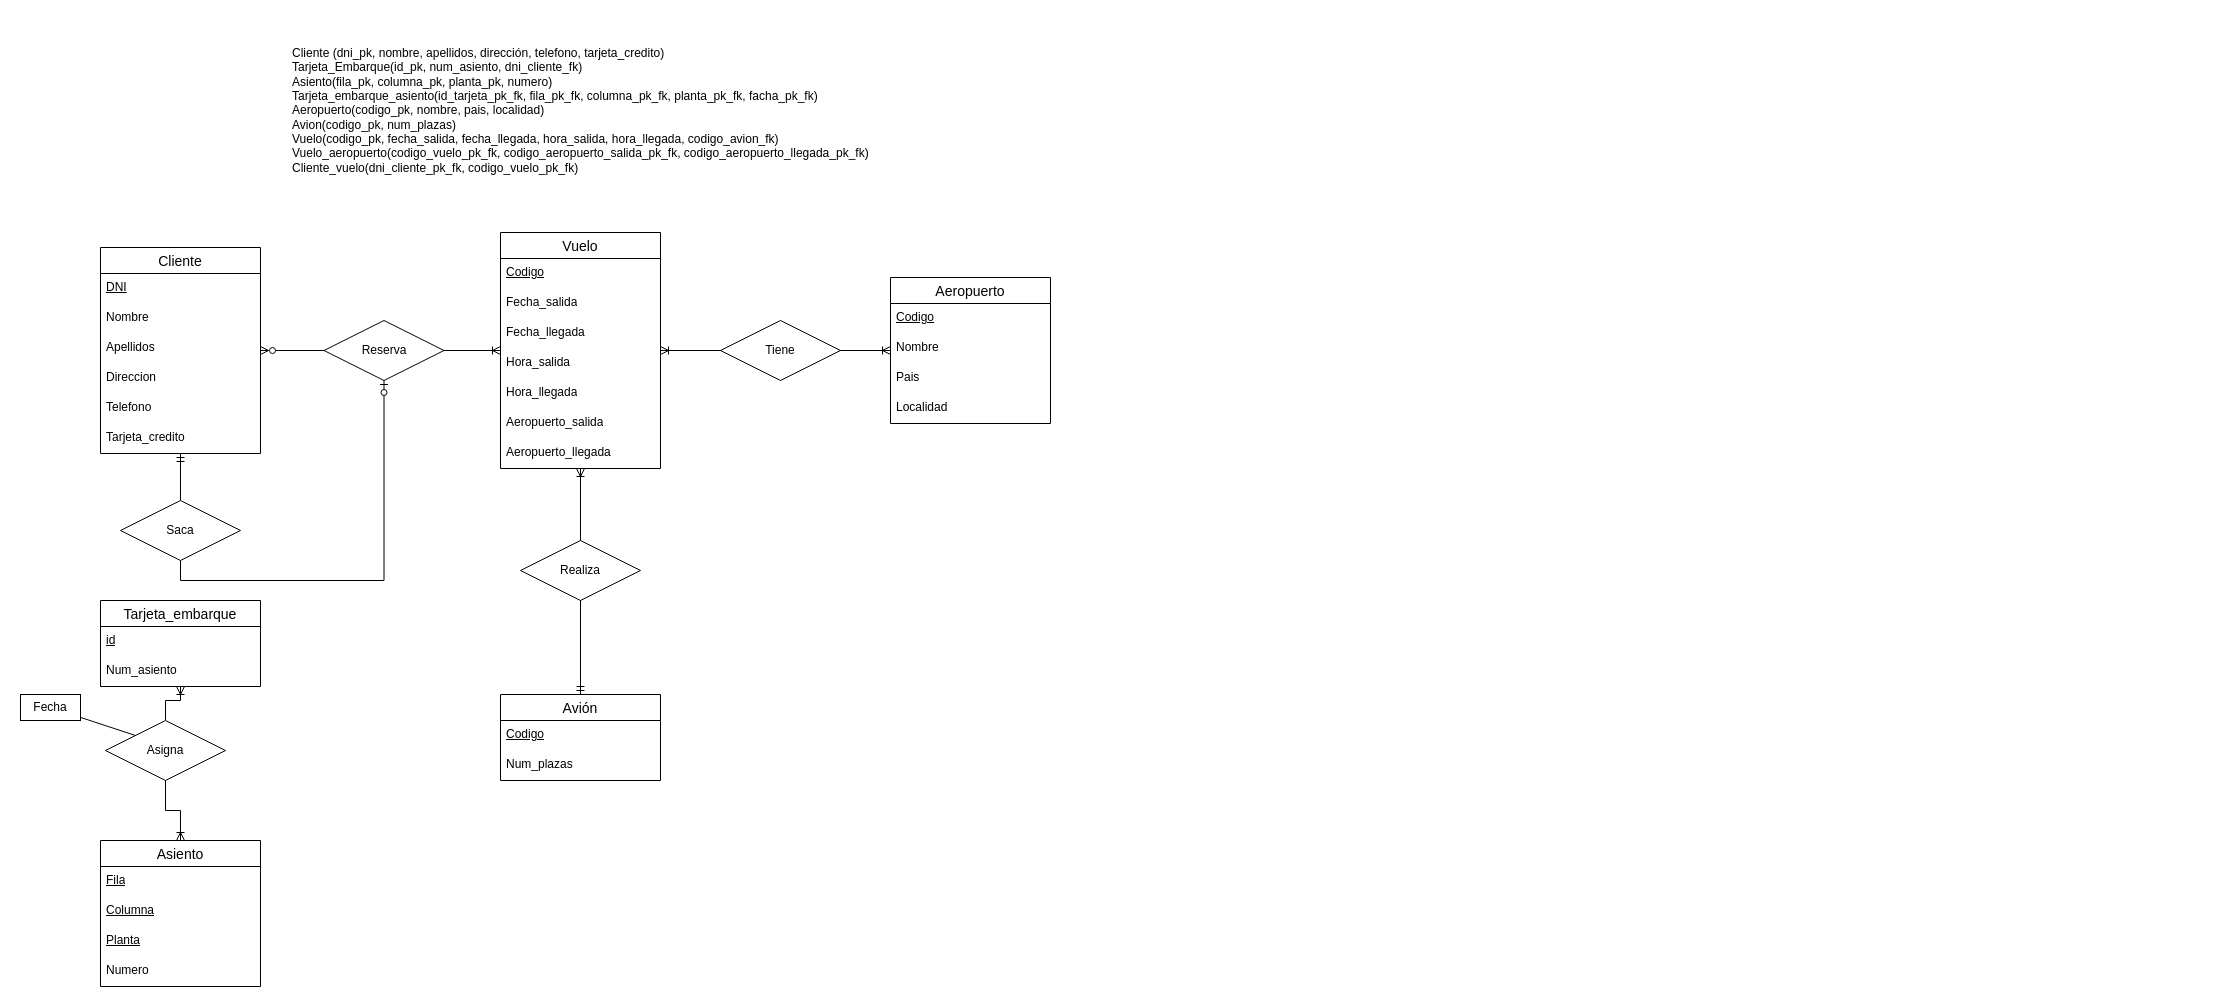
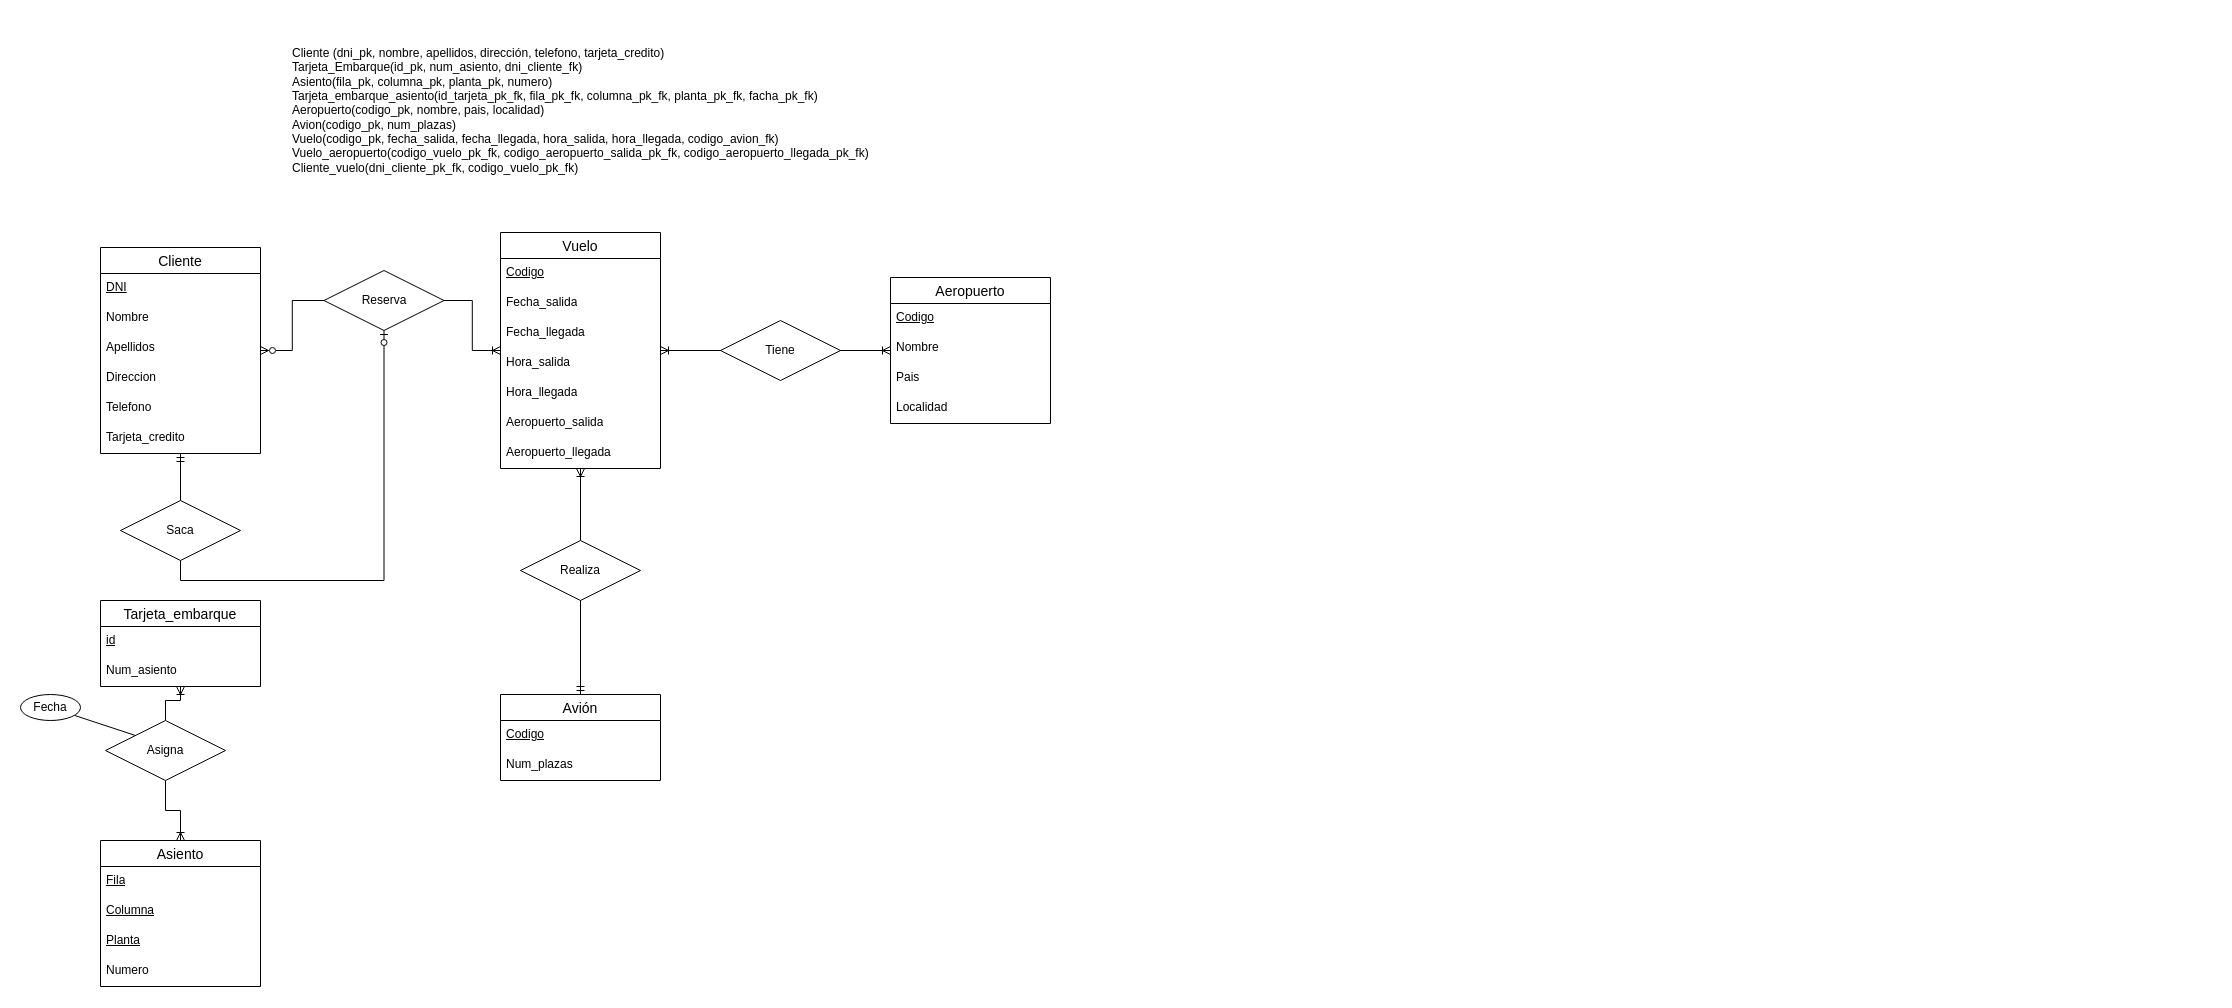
  <mxCell id="0" />
  <mxCell id="1" parent="0" />
  <mxCell id="2" value="Cliente" style="swimlane;fontStyle=0;childLayout=stackLayout;horizontal=1;startSize=26;horizontalStack=0;resizeParent=1;resizeParentMax=0;resizeLast=0;collapsible=1;marginBottom=0;align=center;fontSize=14;" parent="1" vertex="1"><mxGeometry x="100" y="247" width="160" height="206" as="geometry" /></mxCell>
  <mxCell id="3" value="&lt;u&gt;DNI&lt;/u&gt;" style="text;strokeColor=none;fillColor=none;spacingLeft=4;spacingRight=4;overflow=hidden;rotatable=0;points=[[0,0.5],[1,0.5]];portConstraint=eastwest;fontSize=12;whiteSpace=wrap;html=1;" parent="2" vertex="1"><mxGeometry y="26" width="160" height="30" as="geometry" /></mxCell>
  <mxCell id="4" value="Nombre" style="text;strokeColor=none;fillColor=none;spacingLeft=4;spacingRight=4;overflow=hidden;rotatable=0;points=[[0,0.5],[1,0.5]];portConstraint=eastwest;fontSize=12;whiteSpace=wrap;html=1;" parent="2" vertex="1"><mxGeometry y="56" width="160" height="30" as="geometry" /></mxCell>
  <mxCell id="5" value="Apellidos" style="text;strokeColor=none;fillColor=none;spacingLeft=4;spacingRight=4;overflow=hidden;rotatable=0;points=[[0,0.5],[1,0.5]];portConstraint=eastwest;fontSize=12;whiteSpace=wrap;html=1;" parent="2" vertex="1"><mxGeometry y="86" width="160" height="30" as="geometry" /></mxCell>
  <mxCell id="6" value="Direccion" style="text;strokeColor=none;fillColor=none;spacingLeft=4;spacingRight=4;overflow=hidden;rotatable=0;points=[[0,0.5],[1,0.5]];portConstraint=eastwest;fontSize=12;whiteSpace=wrap;html=1;" parent="2" vertex="1"><mxGeometry y="116" width="160" height="30" as="geometry" /></mxCell>
  <mxCell id="7" value="Telefono" style="text;strokeColor=none;fillColor=none;spacingLeft=4;spacingRight=4;overflow=hidden;rotatable=0;points=[[0,0.5],[1,0.5]];portConstraint=eastwest;fontSize=12;whiteSpace=wrap;html=1;" parent="2" vertex="1"><mxGeometry y="146" width="160" height="30" as="geometry" /></mxCell>
  <mxCell id="8" value="Tarjeta_credito" style="text;strokeColor=none;fillColor=none;spacingLeft=4;spacingRight=4;overflow=hidden;rotatable=0;points=[[0,0.5],[1,0.5]];portConstraint=eastwest;fontSize=12;whiteSpace=wrap;html=1;" parent="2" vertex="1"><mxGeometry y="176" width="160" height="30" as="geometry" /></mxCell>
  <mxCell id="9" value="Vuelo" style="swimlane;fontStyle=0;childLayout=stackLayout;horizontal=1;startSize=26;horizontalStack=0;resizeParent=1;resizeParentMax=0;resizeLast=0;collapsible=1;marginBottom=0;align=center;fontSize=14;" parent="1" vertex="1"><mxGeometry x="500" y="232" width="160" height="236" as="geometry" /></mxCell>
  <mxCell id="10" value="&lt;u&gt;Codigo&lt;/u&gt;" style="text;strokeColor=none;fillColor=none;spacingLeft=4;spacingRight=4;overflow=hidden;rotatable=0;points=[[0,0.5],[1,0.5]];portConstraint=eastwest;fontSize=12;whiteSpace=wrap;html=1;" parent="9" vertex="1"><mxGeometry y="26" width="160" height="30" as="geometry" /></mxCell>
  <mxCell id="11" value="Fecha_salida" style="text;strokeColor=none;fillColor=none;spacingLeft=4;spacingRight=4;overflow=hidden;rotatable=0;points=[[0,0.5],[1,0.5]];portConstraint=eastwest;fontSize=12;whiteSpace=wrap;html=1;" parent="9" vertex="1"><mxGeometry y="56" width="160" height="30" as="geometry" /></mxCell>
  <mxCell id="12" value="Fecha_llegada" style="text;strokeColor=none;fillColor=none;spacingLeft=4;spacingRight=4;overflow=hidden;rotatable=0;points=[[0,0.5],[1,0.5]];portConstraint=eastwest;fontSize=12;whiteSpace=wrap;html=1;" parent="9" vertex="1"><mxGeometry y="86" width="160" height="30" as="geometry" /></mxCell>
  <mxCell id="13" value="Hora_salida" style="text;strokeColor=none;fillColor=none;spacingLeft=4;spacingRight=4;overflow=hidden;rotatable=0;points=[[0,0.5],[1,0.5]];portConstraint=eastwest;fontSize=12;whiteSpace=wrap;html=1;" parent="9" vertex="1"><mxGeometry y="116" width="160" height="30" as="geometry" /></mxCell>
  <mxCell id="14" value="Hora_llegada" style="text;strokeColor=none;fillColor=none;spacingLeft=4;spacingRight=4;overflow=hidden;rotatable=0;points=[[0,0.5],[1,0.5]];portConstraint=eastwest;fontSize=12;whiteSpace=wrap;html=1;" parent="9" vertex="1"><mxGeometry y="146" width="160" height="30" as="geometry" /></mxCell>
  <mxCell id="15" value="Aeropuerto_salida" style="text;strokeColor=none;fillColor=none;spacingLeft=4;spacingRight=4;overflow=hidden;rotatable=0;points=[[0,0.5],[1,0.5]];portConstraint=eastwest;fontSize=12;whiteSpace=wrap;html=1;" parent="9" vertex="1"><mxGeometry y="176" width="160" height="30" as="geometry" /></mxCell>
  <mxCell id="16" value="Aeropuerto_llegada" style="text;strokeColor=none;fillColor=none;spacingLeft=4;spacingRight=4;overflow=hidden;rotatable=0;points=[[0,0.5],[1,0.5]];portConstraint=eastwest;fontSize=12;whiteSpace=wrap;html=1;" parent="9" vertex="1"><mxGeometry y="206" width="160" height="30" as="geometry" /></mxCell>
  <mxCell id="17" value="Asiento" style="swimlane;fontStyle=0;childLayout=stackLayout;horizontal=1;startSize=26;horizontalStack=0;resizeParent=1;resizeParentMax=0;resizeLast=0;collapsible=1;marginBottom=0;align=center;fontSize=14;" parent="1" vertex="1"><mxGeometry x="100" y="840" width="160" height="146" as="geometry" /></mxCell>
  <mxCell id="18" value="&lt;u&gt;Fila&lt;/u&gt;" style="text;strokeColor=none;fillColor=none;spacingLeft=4;spacingRight=4;overflow=hidden;rotatable=0;points=[[0,0.5],[1,0.5]];portConstraint=eastwest;fontSize=12;whiteSpace=wrap;html=1;" parent="17" vertex="1"><mxGeometry y="26" width="160" height="30" as="geometry" /></mxCell>
  <mxCell id="19" value="&lt;u&gt;Columna&lt;/u&gt;" style="text;strokeColor=none;fillColor=none;spacingLeft=4;spacingRight=4;overflow=hidden;rotatable=0;points=[[0,0.5],[1,0.5]];portConstraint=eastwest;fontSize=12;whiteSpace=wrap;html=1;" parent="17" vertex="1"><mxGeometry y="56" width="160" height="30" as="geometry" /></mxCell>
  <mxCell id="20" value="&lt;u&gt;Planta&lt;/u&gt;" style="text;strokeColor=none;fillColor=none;spacingLeft=4;spacingRight=4;overflow=hidden;rotatable=0;points=[[0,0.5],[1,0.5]];portConstraint=eastwest;fontSize=12;whiteSpace=wrap;html=1;" parent="17" vertex="1"><mxGeometry y="86" width="160" height="30" as="geometry" /></mxCell>
  <mxCell id="21" value="Numero" style="text;strokeColor=none;fillColor=none;spacingLeft=4;spacingRight=4;overflow=hidden;rotatable=0;points=[[0,0.5],[1,0.5]];portConstraint=eastwest;fontSize=12;whiteSpace=wrap;html=1;" parent="17" vertex="1"><mxGeometry y="116" width="160" height="30" as="geometry" /></mxCell>
  <mxCell id="22" value="Aeropuerto" style="swimlane;fontStyle=0;childLayout=stackLayout;horizontal=1;startSize=26;horizontalStack=0;resizeParent=1;resizeParentMax=0;resizeLast=0;collapsible=1;marginBottom=0;align=center;fontSize=14;" parent="1" vertex="1"><mxGeometry x="890" y="277" width="160" height="146" as="geometry" /></mxCell>
  <mxCell id="23" value="&lt;u&gt;Codigo&lt;/u&gt;" style="text;strokeColor=none;fillColor=none;spacingLeft=4;spacingRight=4;overflow=hidden;rotatable=0;points=[[0,0.5],[1,0.5]];portConstraint=eastwest;fontSize=12;whiteSpace=wrap;html=1;" parent="22" vertex="1"><mxGeometry y="26" width="160" height="30" as="geometry" /></mxCell>
  <mxCell id="24" value="Nombre" style="text;strokeColor=none;fillColor=none;spacingLeft=4;spacingRight=4;overflow=hidden;rotatable=0;points=[[0,0.5],[1,0.5]];portConstraint=eastwest;fontSize=12;whiteSpace=wrap;html=1;" parent="22" vertex="1"><mxGeometry y="56" width="160" height="30" as="geometry" /></mxCell>
  <mxCell id="25" value="Pais" style="text;strokeColor=none;fillColor=none;spacingLeft=4;spacingRight=4;overflow=hidden;rotatable=0;points=[[0,0.5],[1,0.5]];portConstraint=eastwest;fontSize=12;whiteSpace=wrap;html=1;" parent="22" vertex="1"><mxGeometry y="86" width="160" height="30" as="geometry" /></mxCell>
  <mxCell id="26" value="Localidad" style="text;strokeColor=none;fillColor=none;spacingLeft=4;spacingRight=4;overflow=hidden;rotatable=0;points=[[0,0.5],[1,0.5]];portConstraint=eastwest;fontSize=12;whiteSpace=wrap;html=1;" parent="22" vertex="1"><mxGeometry y="116" width="160" height="30" as="geometry" /></mxCell>
  <mxCell id="27" style="edgeStyle=orthogonalEdgeStyle;rounded=0;orthogonalLoop=1;jettySize=auto;html=1;exitX=0;exitY=0.5;exitDx=0;exitDy=0;endArrow=ERzeroToMany;endFill=0;" parent="1" source="29" target="2" edge="1"><mxGeometry relative="1" as="geometry" /></mxCell>
  <mxCell id="28" style="edgeStyle=orthogonalEdgeStyle;rounded=0;orthogonalLoop=1;jettySize=auto;html=1;exitX=1;exitY=0.5;exitDx=0;exitDy=0;endArrow=ERoneToMany;endFill=0;" parent="1" source="29" target="9" edge="1"><mxGeometry relative="1" as="geometry" /></mxCell>
- <mxCell id="29" value="&lt;div&gt;Reserva&lt;/div&gt;" style="shape=rhombus;perimeter=rhombusPerimeter;whiteSpace=wrap;html=1;align=center;" parent="1" vertex="1"><mxGeometry x="323.5" y="320" width="120" height="60" as="geometry" /></mxCell>
+ <mxCell id="29" value="&lt;div&gt;Reserva&lt;/div&gt;" style="shape=rhombus;perimeter=rhombusPerimeter;whiteSpace=wrap;html=1;align=center;" parent="1" vertex="1"><mxGeometry x="323.5" y="270" width="120" height="60" as="geometry" /></mxCell>
  <mxCell id="30" value="Tarjeta_embarque" style="swimlane;fontStyle=0;childLayout=stackLayout;horizontal=1;startSize=26;horizontalStack=0;resizeParent=1;resizeParentMax=0;resizeLast=0;collapsible=1;marginBottom=0;align=center;fontSize=14;" parent="1" vertex="1"><mxGeometry x="100" y="600" width="160" height="86" as="geometry" /></mxCell>
  <mxCell id="31" value="&lt;u&gt;id&lt;/u&gt;" style="text;strokeColor=none;fillColor=none;spacingLeft=4;spacingRight=4;overflow=hidden;rotatable=0;points=[[0,0.5],[1,0.5]];portConstraint=eastwest;fontSize=12;whiteSpace=wrap;html=1;" parent="30" vertex="1"><mxGeometry y="26" width="160" height="30" as="geometry" /></mxCell>
  <mxCell id="32" value="Num_asiento" style="text;strokeColor=none;fillColor=none;spacingLeft=4;spacingRight=4;overflow=hidden;rotatable=0;points=[[0,0.5],[1,0.5]];portConstraint=eastwest;fontSize=12;whiteSpace=wrap;html=1;" parent="30" vertex="1"><mxGeometry y="56" width="160" height="30" as="geometry" /></mxCell>
  <mxCell id="33" value="Avión" style="swimlane;fontStyle=0;childLayout=stackLayout;horizontal=1;startSize=26;horizontalStack=0;resizeParent=1;resizeParentMax=0;resizeLast=0;collapsible=1;marginBottom=0;align=center;fontSize=14;" parent="1" vertex="1"><mxGeometry x="500" y="694" width="160" height="86" as="geometry" /></mxCell>
  <mxCell id="34" value="&lt;u&gt;Codigo&lt;/u&gt;" style="text;strokeColor=none;fillColor=none;spacingLeft=4;spacingRight=4;overflow=hidden;rotatable=0;points=[[0,0.5],[1,0.5]];portConstraint=eastwest;fontSize=12;whiteSpace=wrap;html=1;" parent="33" vertex="1"><mxGeometry y="26" width="160" height="30" as="geometry" /></mxCell>
  <mxCell id="35" value="&lt;div&gt;Num_plazas&lt;/div&gt;" style="text;strokeColor=none;fillColor=none;spacingLeft=4;spacingRight=4;overflow=hidden;rotatable=0;points=[[0,0.5],[1,0.5]];portConstraint=eastwest;fontSize=12;whiteSpace=wrap;html=1;" parent="33" vertex="1"><mxGeometry y="56" width="160" height="30" as="geometry" /></mxCell>
  <mxCell id="36" style="edgeStyle=orthogonalEdgeStyle;rounded=0;orthogonalLoop=1;jettySize=auto;html=1;endArrow=ERoneToMany;endFill=0;startArrow=ERoneToMany;startFill=0;" parent="1" source="9" target="22" edge="1"><mxGeometry relative="1" as="geometry"><mxPoint x="710" y="350" as="sourcePoint" /></mxGeometry></mxCell>
  <mxCell id="37" style="edgeStyle=orthogonalEdgeStyle;rounded=0;orthogonalLoop=1;jettySize=auto;html=1;endArrow=ERmandOne;endFill=0;startArrow=ERoneToMany;startFill=0;" parent="1" source="9" target="33" edge="1"><mxGeometry relative="1" as="geometry"><mxPoint x="580" y="640" as="sourcePoint" /></mxGeometry></mxCell>
  <mxCell id="38" style="edgeStyle=orthogonalEdgeStyle;rounded=0;orthogonalLoop=1;jettySize=auto;html=1;exitX=0.5;exitY=0;exitDx=0;exitDy=0;endArrow=ERmandOne;endFill=0;" parent="1" source="40" target="2" edge="1"><mxGeometry relative="1" as="geometry" /></mxCell>
  <mxCell id="39" style="edgeStyle=orthogonalEdgeStyle;rounded=0;orthogonalLoop=1;jettySize=auto;html=1;exitX=0.5;exitY=1;exitDx=0;exitDy=0;endArrow=ERzeroToOne;endFill=0;" parent="1" source="40" target="29" edge="1"><mxGeometry relative="1" as="geometry" /></mxCell>
  <mxCell id="40" value="Saca" style="shape=rhombus;perimeter=rhombusPerimeter;whiteSpace=wrap;html=1;align=center;" parent="1" vertex="1"><mxGeometry x="120" y="500" width="120" height="60" as="geometry" /></mxCell>
  <mxCell id="41" style="edgeStyle=orthogonalEdgeStyle;rounded=0;orthogonalLoop=1;jettySize=auto;html=1;exitX=0.5;exitY=0;exitDx=0;exitDy=0;endArrow=ERoneToMany;endFill=0;" parent="1" source="43" target="30" edge="1"><mxGeometry relative="1" as="geometry" /></mxCell>
  <mxCell id="42" style="edgeStyle=orthogonalEdgeStyle;rounded=0;orthogonalLoop=1;jettySize=auto;html=1;exitX=0.5;exitY=1;exitDx=0;exitDy=0;endArrow=ERoneToMany;endFill=0;" parent="1" source="43" target="17" edge="1"><mxGeometry relative="1" as="geometry" /></mxCell>
  <mxCell id="43" value="Asigna" style="shape=rhombus;perimeter=rhombusPerimeter;whiteSpace=wrap;html=1;align=center;" parent="1" vertex="1"><mxGeometry x="105" y="720" width="120" height="60" as="geometry" /></mxCell>
  <mxCell id="44" value="Cliente (dni_pk, nombre, apellidos, dirección, telefono, tarjeta_credito)&lt;br&gt;Tarjeta_Embarque(id_pk, num_asiento, dni_cliente_fk)&lt;br&gt;Asiento(fila_pk, columna_pk, planta_pk, numero)&lt;br&gt;Tarjeta_embarque_asiento(id_tarjeta_pk_fk, fila_pk_fk, columna_pk_fk, planta_pk_fk, facha_pk_fk)&lt;br&gt;Aeropuerto(codigo_pk, nombre, pais, localidad)&lt;br&gt;Avion(codigo_pk, num_plazas)&lt;br&gt;Vuelo(codigo_pk, fecha_salida, fecha_llegada, hora_salida, hora_llegada, codigo_avion_fk)&lt;br&gt;Vuelo_aeropuerto(codigo_vuelo_pk_fk, codigo_aeropuerto_salida_pk_fk, codigo_aeropuerto_llegada_pk_fk)&lt;br&gt;Cliente_vuelo(dni_cliente_pk_fk, codigo_vuelo_pk_fk)" style="text;html=1;strokeColor=none;fillColor=none;align=left;verticalAlign=middle;whiteSpace=wrap;rounded=0;" parent="1" vertex="1"><mxGeometry x="290" y="20" width="1920" height="180" as="geometry" /></mxCell>
  <mxCell id="45" value="" style="endArrow=none;html=1;rounded=0;entryX=0;entryY=0;entryDx=0;entryDy=0;" parent="1" source="46" target="43" edge="1"><mxGeometry width="50" height="50" relative="1" as="geometry"><mxPoint x="70" y="720" as="sourcePoint" /><mxPoint x="30" y="710" as="targetPoint" /></mxGeometry></mxCell>
- <mxCell id="46" value="Fecha" style="whiteSpace=wrap;html=1;align=center;" parent="1" vertex="1"><mxGeometry x="20" y="694" width="60" height="26" as="geometry" /></mxCell>
+ <mxCell id="46" value="Fecha" style="ellipse;whiteSpace=wrap;html=1;align=center;" parent="1" vertex="1"><mxGeometry x="20" y="694" width="60" height="26" as="geometry" /></mxCell>
  <mxCell id="47" value="Realiza" style="shape=rhombus;perimeter=rhombusPerimeter;whiteSpace=wrap;html=1;align=center;" parent="1" vertex="1"><mxGeometry x="520" y="540" width="120" height="60" as="geometry" /></mxCell>
  <mxCell id="48" value="Tiene" style="shape=rhombus;perimeter=rhombusPerimeter;whiteSpace=wrap;html=1;align=center;" parent="1" vertex="1"><mxGeometry x="720" y="320" width="120" height="60" as="geometry" /></mxCell>
